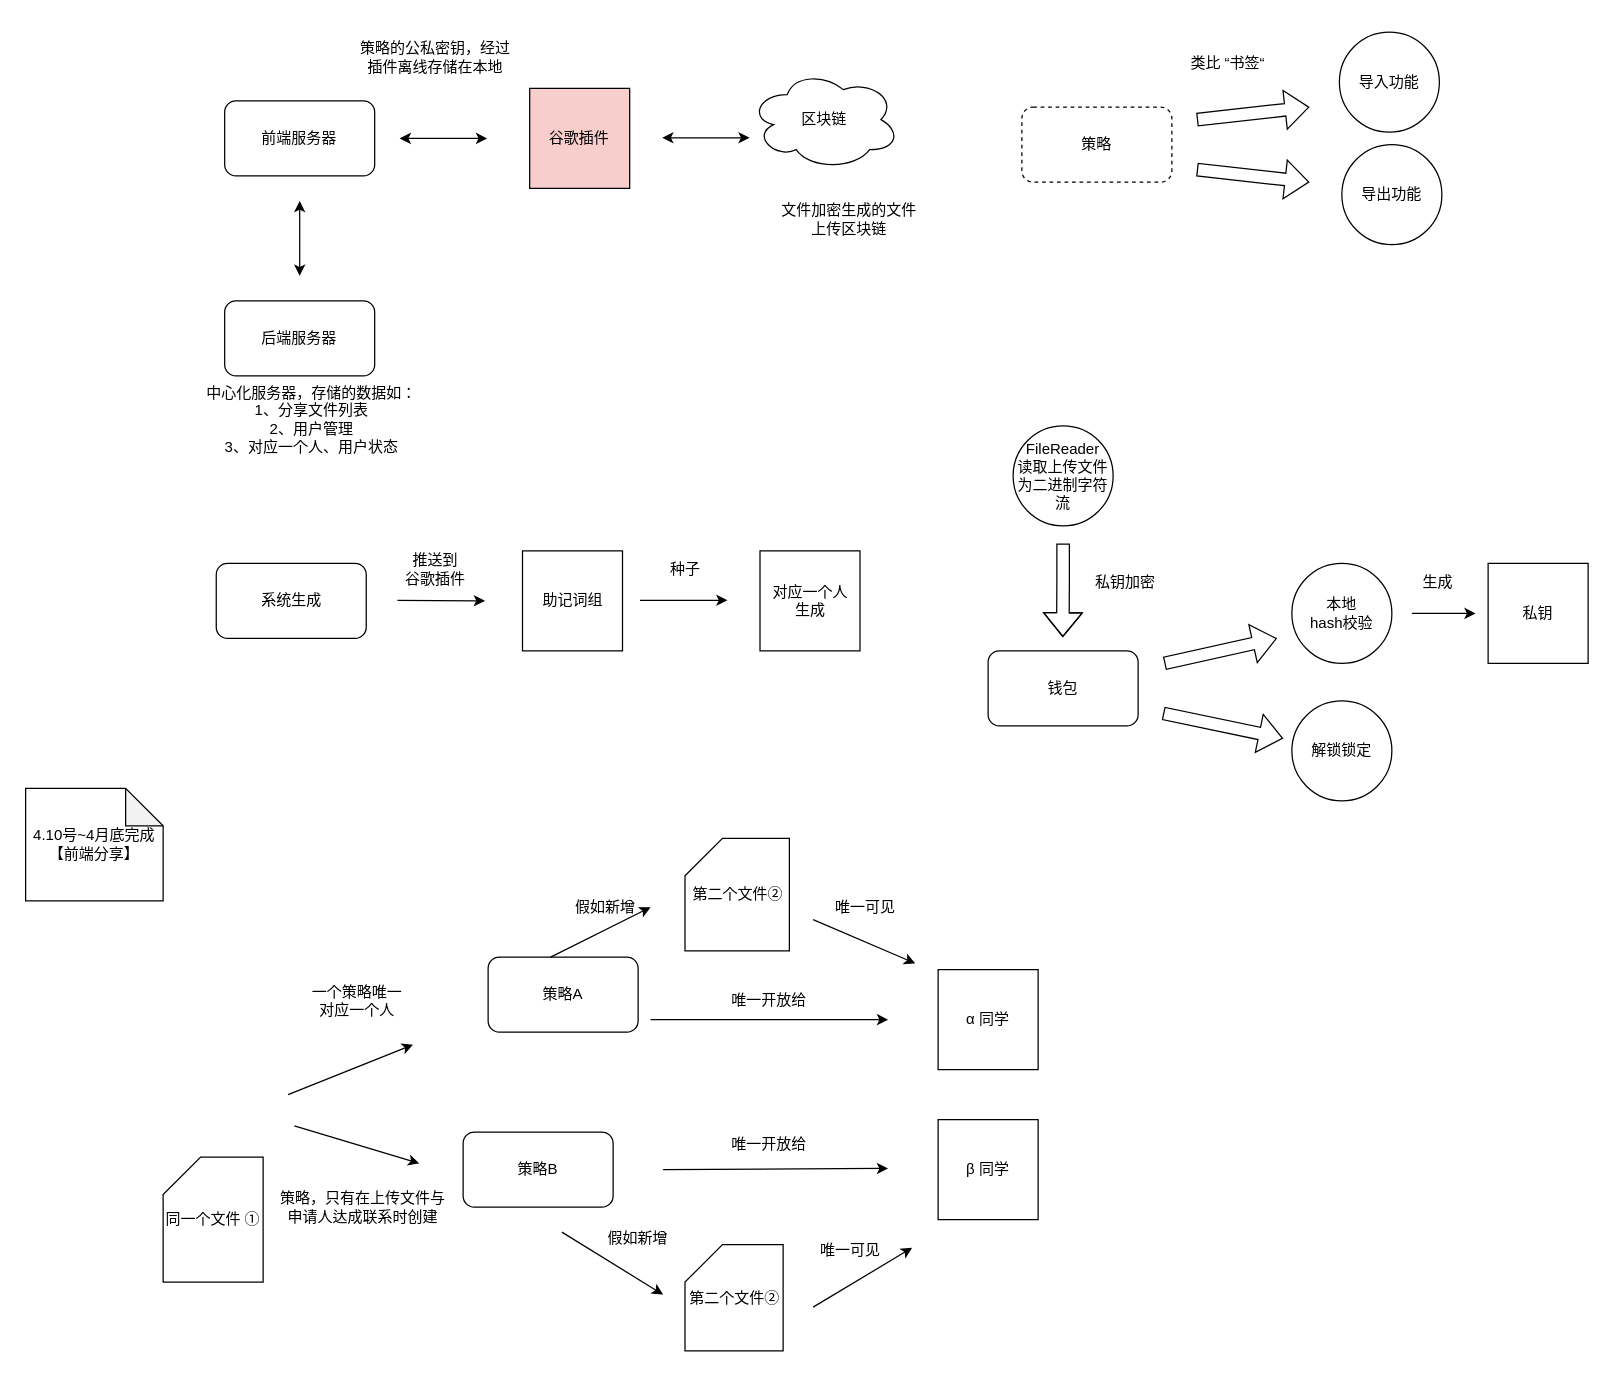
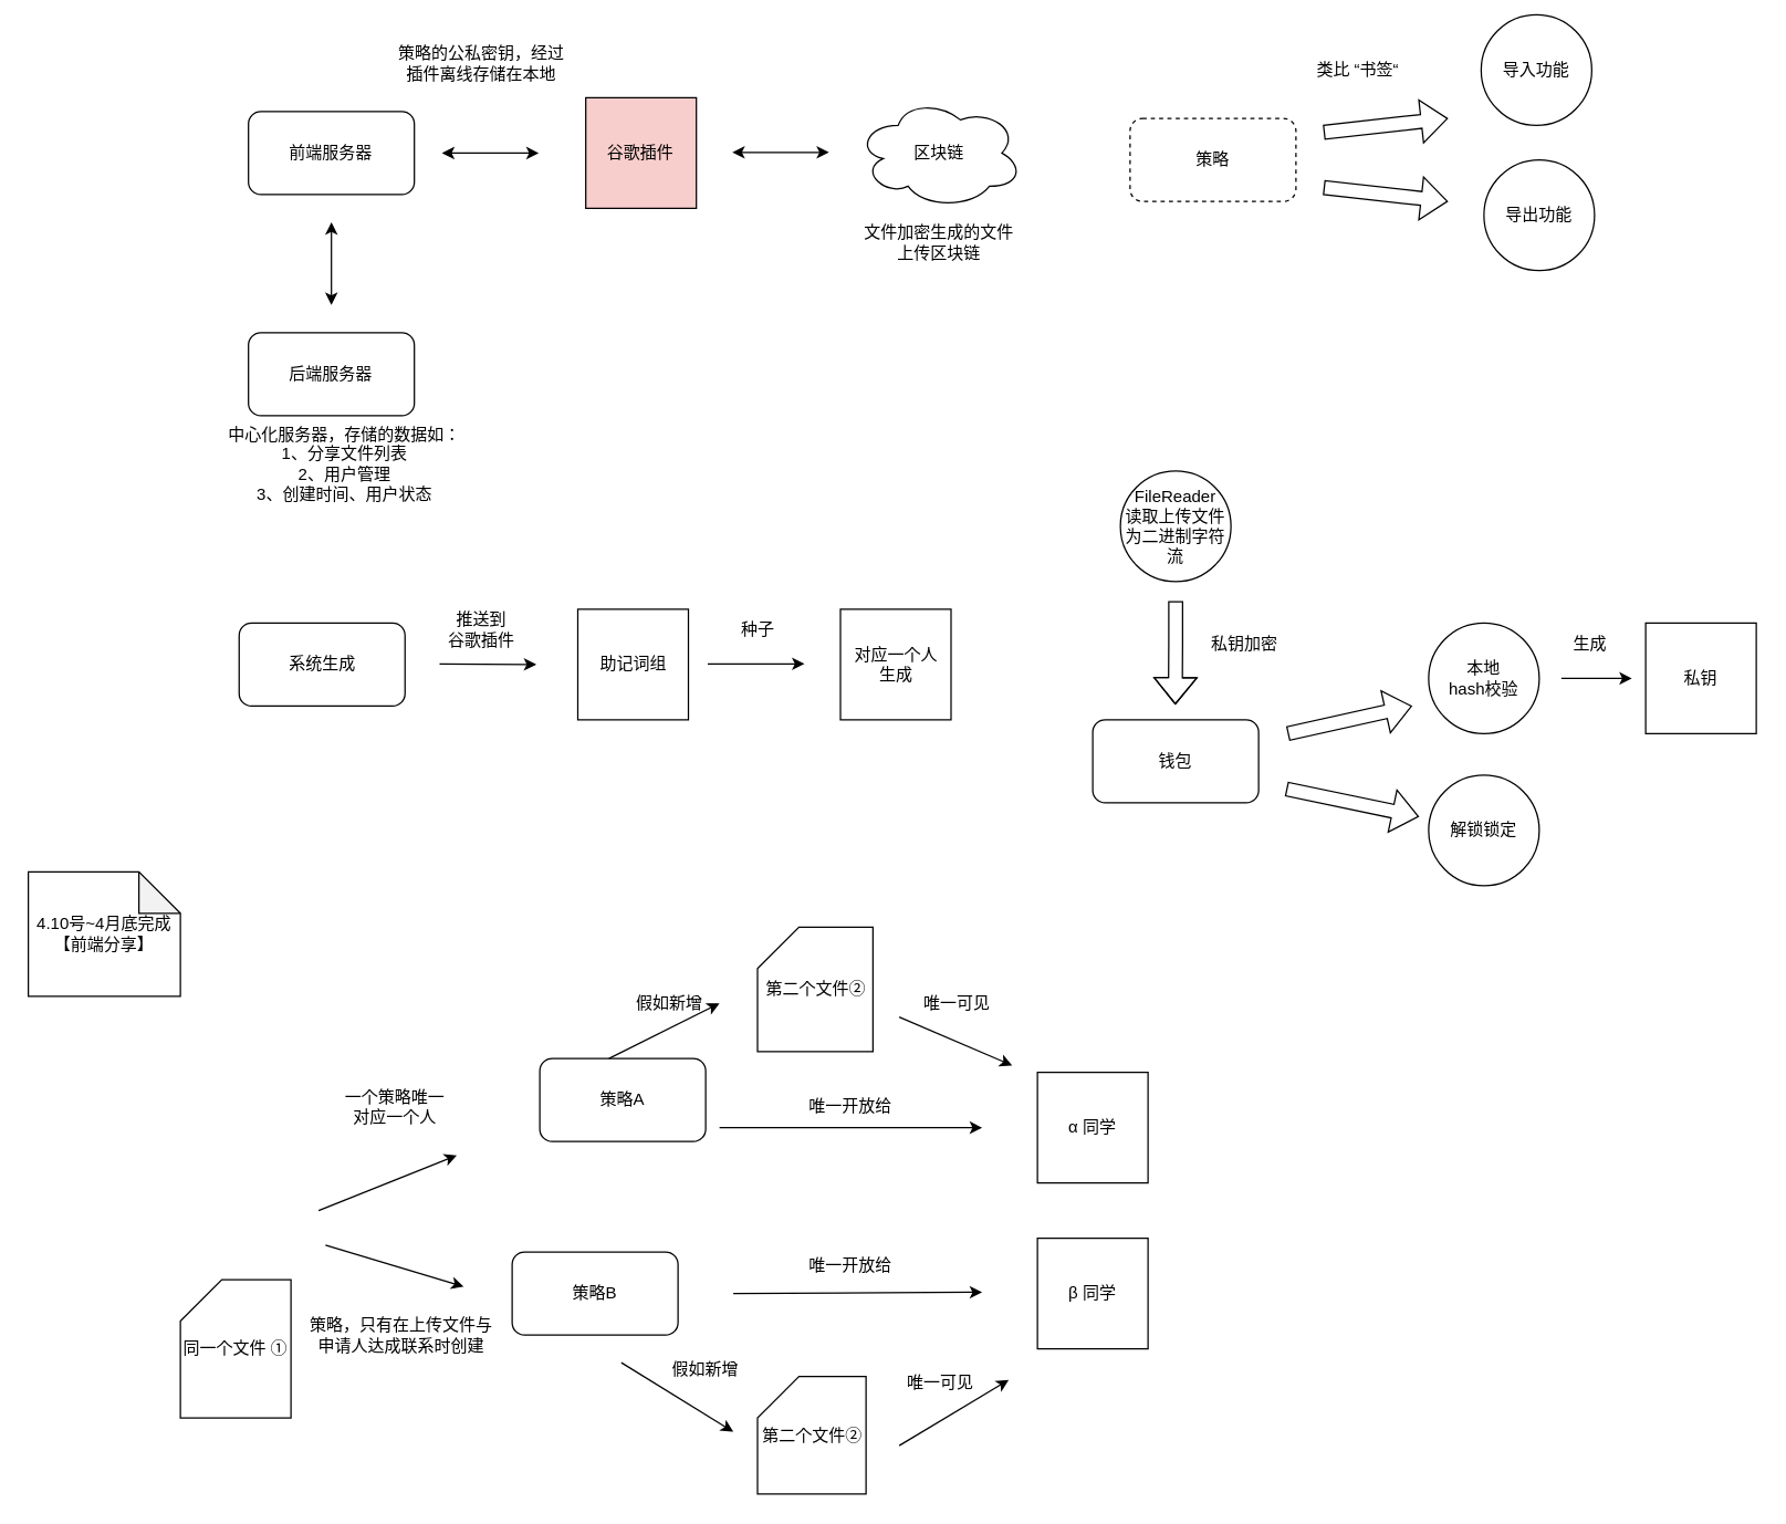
  <mxCell id="0" />
  <mxCell id="1" parent="0" />
  <mxCell id="2" value="前端服务器" style="rounded=1;whiteSpace=wrap;html=1;" vertex="1" parent="1"><mxGeometry x="179.25" y="80" width="120" height="60" as="geometry" /></mxCell>
  <mxCell id="3" value="后端服务器" style="rounded=1;whiteSpace=wrap;html=1;" vertex="1" parent="1"><mxGeometry x="179.25" y="240" width="120" height="60" as="geometry" /></mxCell>
  <mxCell id="4" value="谷歌插件" style="whiteSpace=wrap;html=1;aspect=fixed;fillColor=#f8cecc;" vertex="1" parent="1"><mxGeometry x="423.25" y="70" width="80" height="80" as="geometry" /></mxCell>
- <mxCell id="5" value="区块链" style="ellipse;shape=cloud;whiteSpace=wrap;html=1;" vertex="1" parent="1"><mxGeometry x="599.25" y="55" width="120" height="80" as="geometry" /></mxCell>
+ <mxCell id="5" value="区块链" style="ellipse;shape=cloud;whiteSpace=wrap;html=1;" vertex="1" parent="1"><mxGeometry x="619.25" y="70" width="120" height="80" as="geometry" /></mxCell>
  <mxCell id="6" value="" style="endArrow=classic;startArrow=classic;html=1;rounded=0;" edge="1" parent="1"><mxGeometry width="50" height="50" relative="1" as="geometry"><mxPoint x="529.25" y="109.5" as="sourcePoint" /><mxPoint x="599.25" y="109.5" as="targetPoint" /></mxGeometry></mxCell>
  <mxCell id="7" value="" style="endArrow=classic;startArrow=classic;html=1;rounded=0;" edge="1" parent="1"><mxGeometry width="50" height="50" relative="1" as="geometry"><mxPoint x="319.25" y="110" as="sourcePoint" /><mxPoint x="389.25" y="110" as="targetPoint" /></mxGeometry></mxCell>
  <mxCell id="8" value="" style="endArrow=classic;startArrow=classic;html=1;rounded=0;" edge="1" parent="1"><mxGeometry width="50" height="50" relative="1" as="geometry"><mxPoint x="239.25" y="220" as="sourcePoint" /><mxPoint x="239.25" y="160" as="targetPoint" /></mxGeometry></mxCell>
- <mxCell id="9" value="中心化服务器，存储的数据如：&lt;br&gt;1、分享文件列表&lt;br&gt;2、用户管理&lt;br&gt;3、对应一个人、用户状态" style="text;html=1;strokeColor=none;fillColor=none;align=center;verticalAlign=middle;whiteSpace=wrap;rounded=0;" vertex="1" parent="1"><mxGeometry x="149.25" y="290" width="200" height="90" as="geometry" /></mxCell>
+ <mxCell id="9" value="中心化服务器，存储的数据如：&lt;br&gt;1、分享文件列表&lt;br&gt;2、用户管理&lt;br&gt;3、创建时间、用户状态" style="text;html=1;strokeColor=none;fillColor=none;align=center;verticalAlign=middle;whiteSpace=wrap;rounded=0;" vertex="1" parent="1"><mxGeometry x="149.25" y="290" width="200" height="90" as="geometry" /></mxCell>
  <mxCell id="10" value="文件加密生成的文件上传区块链" style="text;html=1;strokeColor=none;fillColor=none;align=center;verticalAlign=middle;whiteSpace=wrap;rounded=0;" vertex="1" parent="1"><mxGeometry x="624.25" y="160" width="110" height="30" as="geometry" /></mxCell>
  <mxCell id="11" value="助记词组" style="whiteSpace=wrap;html=1;aspect=fixed;" vertex="1" parent="1"><mxGeometry x="417.5" y="440" width="80" height="80" as="geometry" /></mxCell>
  <mxCell id="12" value="对应一个人&lt;br&gt;生成" style="whiteSpace=wrap;html=1;aspect=fixed;" vertex="1" parent="1"><mxGeometry x="607.5" y="440" width="80" height="80" as="geometry" /></mxCell>
  <mxCell id="13" value="" style="endArrow=classic;html=1;rounded=0;" edge="1" parent="1"><mxGeometry width="50" height="50" relative="1" as="geometry"><mxPoint x="317.5" y="479.5" as="sourcePoint" /><mxPoint x="387.5" y="480" as="targetPoint" /></mxGeometry></mxCell>
  <mxCell id="14" value="" style="endArrow=classic;html=1;rounded=0;" edge="1" parent="1"><mxGeometry width="50" height="50" relative="1" as="geometry"><mxPoint x="511.5" y="479.5" as="sourcePoint" /><mxPoint x="581.5" y="479.5" as="targetPoint" /></mxGeometry></mxCell>
  <mxCell id="15" value="种子" style="text;html=1;strokeColor=none;fillColor=none;align=center;verticalAlign=middle;whiteSpace=wrap;rounded=0;" vertex="1" parent="1"><mxGeometry x="517.5" y="440" width="60" height="30" as="geometry" /></mxCell>
  <mxCell id="16" value="推送到&lt;br&gt;谷歌插件" style="text;html=1;strokeColor=none;fillColor=none;align=center;verticalAlign=middle;whiteSpace=wrap;rounded=0;" vertex="1" parent="1"><mxGeometry x="317.5" y="440" width="60" height="30" as="geometry" /></mxCell>
  <mxCell id="17" value="策略的公私密钥，经过插件离线存储在本地" style="text;html=1;strokeColor=none;fillColor=none;align=center;verticalAlign=middle;whiteSpace=wrap;rounded=0;" vertex="1" parent="1"><mxGeometry x="286.25" y="20" width="124" height="50" as="geometry" /></mxCell>
  <mxCell id="18" value="策略" style="rounded=1;whiteSpace=wrap;html=1;dashed=1;" vertex="1" parent="1"><mxGeometry x="817" y="85" width="120" height="60" as="geometry" /></mxCell>
  <mxCell id="19" value="" style="shape=flexArrow;endArrow=classic;html=1;rounded=0;" edge="1" parent="1"><mxGeometry width="50" height="50" relative="1" as="geometry"><mxPoint x="957" y="95" as="sourcePoint" /><mxPoint x="1047" y="85" as="targetPoint" /></mxGeometry></mxCell>
- <mxCell id="20" value="导入功能" style="ellipse;whiteSpace=wrap;html=1;aspect=fixed;" vertex="1" parent="1"><mxGeometry x="1071" y="25" width="80" height="80" as="geometry" /></mxCell>
+ <mxCell id="20" value="导入功能" style="ellipse;whiteSpace=wrap;html=1;aspect=fixed;" vertex="1" parent="1"><mxGeometry x="1071" y="10" width="80" height="80" as="geometry" /></mxCell>
  <mxCell id="21" value="导出功能" style="ellipse;whiteSpace=wrap;html=1;aspect=fixed;" vertex="1" parent="1"><mxGeometry x="1073" y="115" width="80" height="80" as="geometry" /></mxCell>
  <mxCell id="22" value="" style="shape=flexArrow;endArrow=classic;html=1;rounded=0;" edge="1" parent="1"><mxGeometry width="50" height="50" relative="1" as="geometry"><mxPoint x="957" y="135" as="sourcePoint" /><mxPoint x="1047" y="145" as="targetPoint" /></mxGeometry></mxCell>
  <mxCell id="23" value="钱包" style="rounded=1;whiteSpace=wrap;html=1;" vertex="1" parent="1"><mxGeometry x="790" y="520" width="120" height="60" as="geometry" /></mxCell>
  <mxCell id="24" value="" style="shape=flexArrow;endArrow=classic;html=1;rounded=0;" edge="1" parent="1"><mxGeometry width="50" height="50" relative="1" as="geometry"><mxPoint x="931" y="530" as="sourcePoint" /><mxPoint x="1021" y="510" as="targetPoint" /></mxGeometry></mxCell>
  <mxCell id="25" value="解锁锁定" style="ellipse;whiteSpace=wrap;html=1;aspect=fixed;" vertex="1" parent="1"><mxGeometry x="1033" y="560" width="80" height="80" as="geometry" /></mxCell>
  <mxCell id="26" value="" style="shape=flexArrow;endArrow=classic;html=1;rounded=0;" edge="1" parent="1"><mxGeometry width="50" height="50" relative="1" as="geometry"><mxPoint x="930" y="570" as="sourcePoint" /><mxPoint x="1026" y="590" as="targetPoint" /></mxGeometry></mxCell>
  <mxCell id="27" value="本地&lt;br&gt;hash校验" style="ellipse;whiteSpace=wrap;html=1;aspect=fixed;" vertex="1" parent="1"><mxGeometry x="1033" y="450" width="80" height="80" as="geometry" /></mxCell>
  <mxCell id="28" value="私钥" style="whiteSpace=wrap;html=1;aspect=fixed;" vertex="1" parent="1"><mxGeometry x="1190" y="450" width="80" height="80" as="geometry" /></mxCell>
  <mxCell id="29" value="" style="endArrow=classic;html=1;rounded=0;" edge="1" parent="1"><mxGeometry width="50" height="50" relative="1" as="geometry"><mxPoint x="1129" y="490" as="sourcePoint" /><mxPoint x="1180" y="490" as="targetPoint" /><Array as="points"><mxPoint x="1169" y="490" /></Array></mxGeometry></mxCell>
  <mxCell id="30" value="生成" style="text;html=1;strokeColor=none;fillColor=none;align=center;verticalAlign=middle;whiteSpace=wrap;rounded=0;" vertex="1" parent="1"><mxGeometry x="1120" y="450" width="60" height="30" as="geometry" /></mxCell>
  <mxCell id="31" value="类比 “书签“" style="text;html=1;strokeColor=none;fillColor=none;align=center;verticalAlign=middle;whiteSpace=wrap;rounded=0;" vertex="1" parent="1"><mxGeometry x="947" y="35" width="70" height="30" as="geometry" /></mxCell>
  <mxCell id="32" value="系统生成" style="rounded=1;whiteSpace=wrap;html=1;" vertex="1" parent="1"><mxGeometry x="172.5" y="450" width="120" height="60" as="geometry" /></mxCell>
  <mxCell id="33" value="策略A" style="rounded=1;whiteSpace=wrap;html=1;" vertex="1" parent="1"><mxGeometry x="390" y="765" width="120" height="60" as="geometry" /></mxCell>
  <mxCell id="34" value="4.10号~4月底完成&lt;br&gt;【前端分享】" style="shape=note;whiteSpace=wrap;html=1;backgroundOutline=1;darkOpacity=0.05;" vertex="1" parent="1"><mxGeometry x="20" y="630" width="110" height="90" as="geometry" /></mxCell>
  <mxCell id="35" value="策略B" style="rounded=1;whiteSpace=wrap;html=1;" vertex="1" parent="1"><mxGeometry x="370" y="905" width="120" height="60" as="geometry" /></mxCell>
  <mxCell id="36" value="同一个文件 ①" style="shape=card;whiteSpace=wrap;html=1;" vertex="1" parent="1"><mxGeometry x="130" y="925" width="80" height="100" as="geometry" /></mxCell>
  <mxCell id="37" value="" style="endArrow=classic;html=1;rounded=0;" edge="1" parent="1"><mxGeometry width="50" height="50" relative="1" as="geometry"><mxPoint x="230" y="875" as="sourcePoint" /><mxPoint x="330" y="835" as="targetPoint" /></mxGeometry></mxCell>
  <mxCell id="38" value="" style="endArrow=classic;html=1;rounded=0;" edge="1" parent="1"><mxGeometry width="50" height="50" relative="1" as="geometry"><mxPoint x="235" y="900" as="sourcePoint" /><mxPoint x="335" y="930" as="targetPoint" /></mxGeometry></mxCell>
  <mxCell id="39" value="" style="endArrow=classic;html=1;rounded=0;" edge="1" parent="1"><mxGeometry width="50" height="50" relative="1" as="geometry"><mxPoint x="520" y="815" as="sourcePoint" /><mxPoint x="710" y="815" as="targetPoint" /></mxGeometry></mxCell>
  <mxCell id="40" value="" style="endArrow=classic;html=1;rounded=0;" edge="1" parent="1"><mxGeometry width="50" height="50" relative="1" as="geometry"><mxPoint x="530" y="935" as="sourcePoint" /><mxPoint x="710" y="934" as="targetPoint" /></mxGeometry></mxCell>
  <mxCell id="41" value="α 同学" style="whiteSpace=wrap;html=1;aspect=fixed;" vertex="1" parent="1"><mxGeometry x="750" y="775" width="80" height="80" as="geometry" /></mxCell>
  <mxCell id="42" value="β 同学" style="whiteSpace=wrap;html=1;aspect=fixed;" vertex="1" parent="1"><mxGeometry x="750" y="895" width="80" height="80" as="geometry" /></mxCell>
  <mxCell id="43" value="第二个文件②" style="shape=card;whiteSpace=wrap;html=1;" vertex="1" parent="1"><mxGeometry x="547.5" y="670" width="83.5" height="90" as="geometry" /></mxCell>
  <mxCell id="44" value="第二个文件②" style="shape=card;whiteSpace=wrap;html=1;" vertex="1" parent="1"><mxGeometry x="547.5" y="995" width="78.5" height="85" as="geometry" /></mxCell>
  <mxCell id="45" value="" style="endArrow=classic;html=1;rounded=0;" edge="1" parent="1"><mxGeometry width="50" height="50" relative="1" as="geometry"><mxPoint x="440" y="765" as="sourcePoint" /><mxPoint x="520" y="725" as="targetPoint" /></mxGeometry></mxCell>
  <mxCell id="46" value="唯一开放给" style="text;html=1;strokeColor=none;fillColor=none;align=center;verticalAlign=middle;whiteSpace=wrap;rounded=0;" vertex="1" parent="1"><mxGeometry x="570" y="785" width="90" height="30" as="geometry" /></mxCell>
  <mxCell id="47" value="唯一开放给" style="text;html=1;strokeColor=none;fillColor=none;align=center;verticalAlign=middle;whiteSpace=wrap;rounded=0;" vertex="1" parent="1"><mxGeometry x="570" y="900" width="90" height="30" as="geometry" /></mxCell>
  <mxCell id="48" value="" style="endArrow=classic;html=1;rounded=0;" edge="1" parent="1"><mxGeometry width="50" height="50" relative="1" as="geometry"><mxPoint x="449" y="985" as="sourcePoint" /><mxPoint x="530" y="1035" as="targetPoint" /></mxGeometry></mxCell>
  <mxCell id="49" value="假如新增" style="text;html=1;strokeColor=none;fillColor=none;align=center;verticalAlign=middle;whiteSpace=wrap;rounded=0;" vertex="1" parent="1"><mxGeometry x="454" y="710" width="60" height="30" as="geometry" /></mxCell>
  <mxCell id="50" value="假如新增" style="text;html=1;strokeColor=none;fillColor=none;align=center;verticalAlign=middle;whiteSpace=wrap;rounded=0;" vertex="1" parent="1"><mxGeometry x="480" y="975" width="60" height="30" as="geometry" /></mxCell>
  <mxCell id="51" value="" style="endArrow=classic;html=1;rounded=0;" edge="1" parent="1"><mxGeometry width="50" height="50" relative="1" as="geometry"><mxPoint x="650" y="735" as="sourcePoint" /><mxPoint x="731.75" y="770" as="targetPoint" /></mxGeometry></mxCell>
  <mxCell id="52" value="唯一可见" style="text;html=1;strokeColor=none;fillColor=none;align=center;verticalAlign=middle;whiteSpace=wrap;rounded=0;" vertex="1" parent="1"><mxGeometry x="661.75" y="710" width="60" height="30" as="geometry" /></mxCell>
  <mxCell id="53" value="" style="endArrow=classic;html=1;rounded=0;" edge="1" parent="1"><mxGeometry width="50" height="50" relative="1" as="geometry"><mxPoint x="650" y="1045" as="sourcePoint" /><mxPoint x="729.25" y="997.5" as="targetPoint" /></mxGeometry></mxCell>
  <mxCell id="54" value="唯一可见" style="text;html=1;strokeColor=none;fillColor=none;align=center;verticalAlign=middle;whiteSpace=wrap;rounded=0;" vertex="1" parent="1"><mxGeometry x="650" y="985" width="60" height="30" as="geometry" /></mxCell>
  <mxCell id="55" style="edgeStyle=orthogonalEdgeStyle;rounded=0;orthogonalLoop=1;jettySize=auto;html=1;exitX=0.5;exitY=1;exitDx=0;exitDy=0;" edge="1" parent="1" source="50" target="50"><mxGeometry relative="1" as="geometry" /></mxCell>
  <mxCell id="56" value="一个策略唯一&lt;br&gt;对应一个人" style="text;html=1;strokeColor=none;fillColor=none;align=center;verticalAlign=middle;whiteSpace=wrap;rounded=0;" vertex="1" parent="1"><mxGeometry x="222.5" y="785" width="125" height="30" as="geometry" /></mxCell>
  <mxCell id="57" value="策略，只有在上传文件与申请人达成联系时创建" style="text;html=1;strokeColor=none;fillColor=none;align=center;verticalAlign=middle;whiteSpace=wrap;rounded=0;" vertex="1" parent="1"><mxGeometry x="218.5" y="935" width="141.5" height="60" as="geometry" /></mxCell>
  <mxCell id="58" value="FileReader&lt;br&gt;读取上传文件为二进制字符流" style="ellipse;whiteSpace=wrap;html=1;aspect=fixed;" vertex="1" parent="1"><mxGeometry x="810" y="340" width="80" height="80" as="geometry" /></mxCell>
  <mxCell id="59" value="" style="shape=flexArrow;endArrow=classic;html=1;rounded=0;" edge="1" parent="1"><mxGeometry width="50" height="50" relative="1" as="geometry"><mxPoint x="850" y="434" as="sourcePoint" /><mxPoint x="849.75" y="509" as="targetPoint" /><Array as="points"><mxPoint x="850" y="464" /></Array></mxGeometry></mxCell>
  <mxCell id="60" value="私钥加密" style="text;html=1;strokeColor=none;fillColor=none;align=center;verticalAlign=middle;whiteSpace=wrap;rounded=0;" vertex="1" parent="1"><mxGeometry x="870" y="450" width="60" height="30" as="geometry" /></mxCell>
